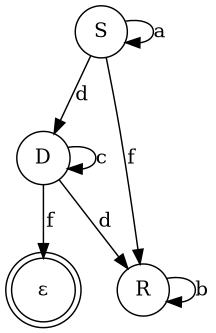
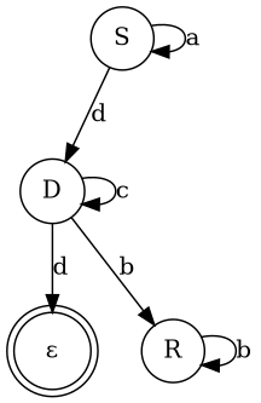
  digraph {
    rankdir=TB
    node [shape=circle]
    "ε" [shape=doublecircle]
    D
    R
    S
-   D -> "ε" [label=f]
+   D -> "ε" [label=d]
    D -> D [label=c]
-   D -> R [label=d]
+   D -> R [label=b]
    R -> R [label=b]
    S -> D [label=d]
-   S -> R [label=f]
    S -> S [label=a]
  }
